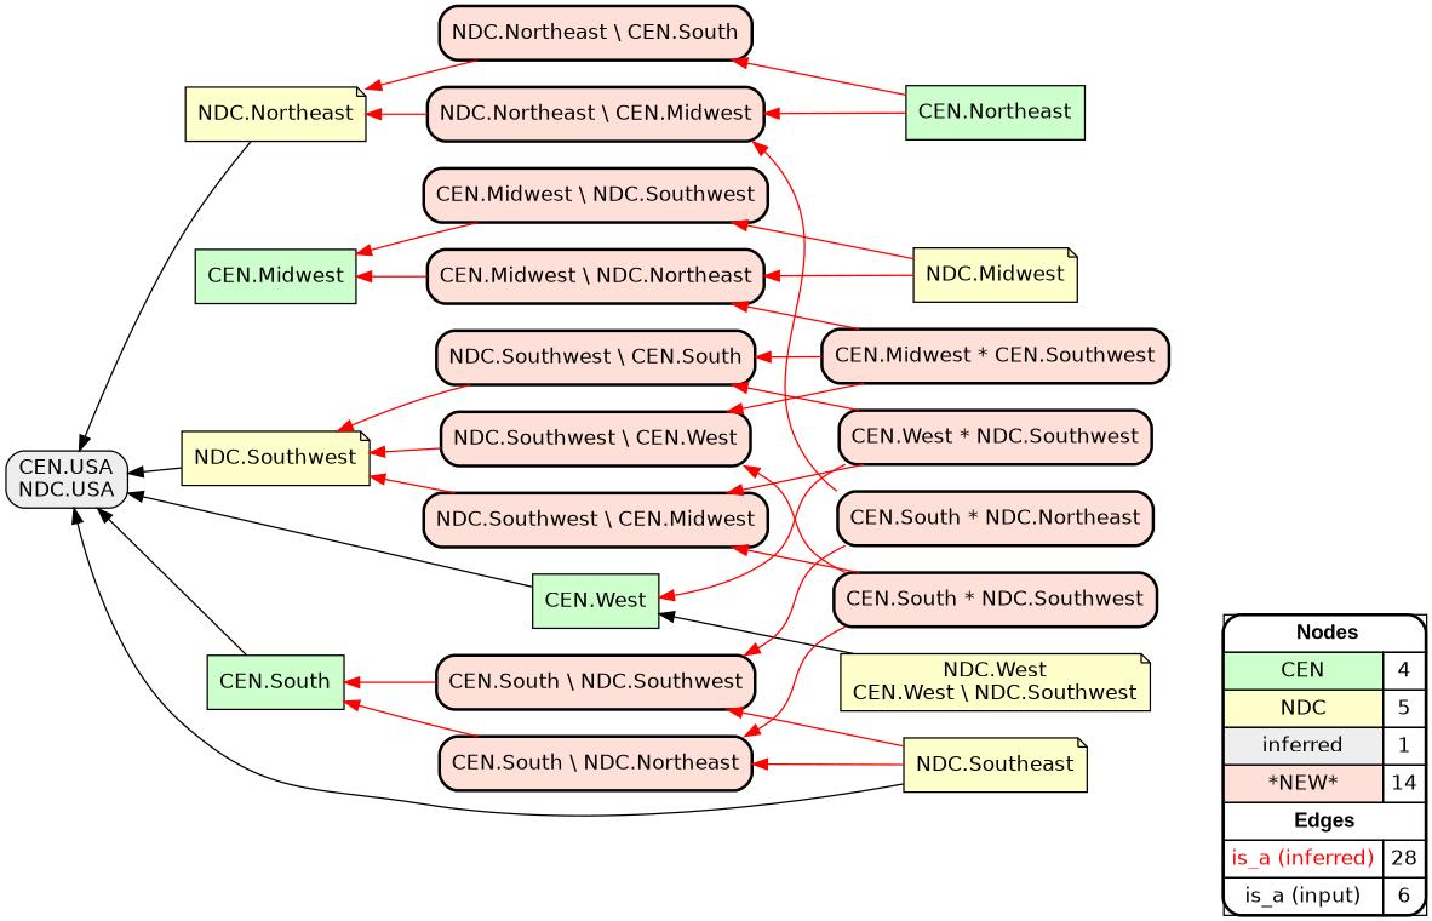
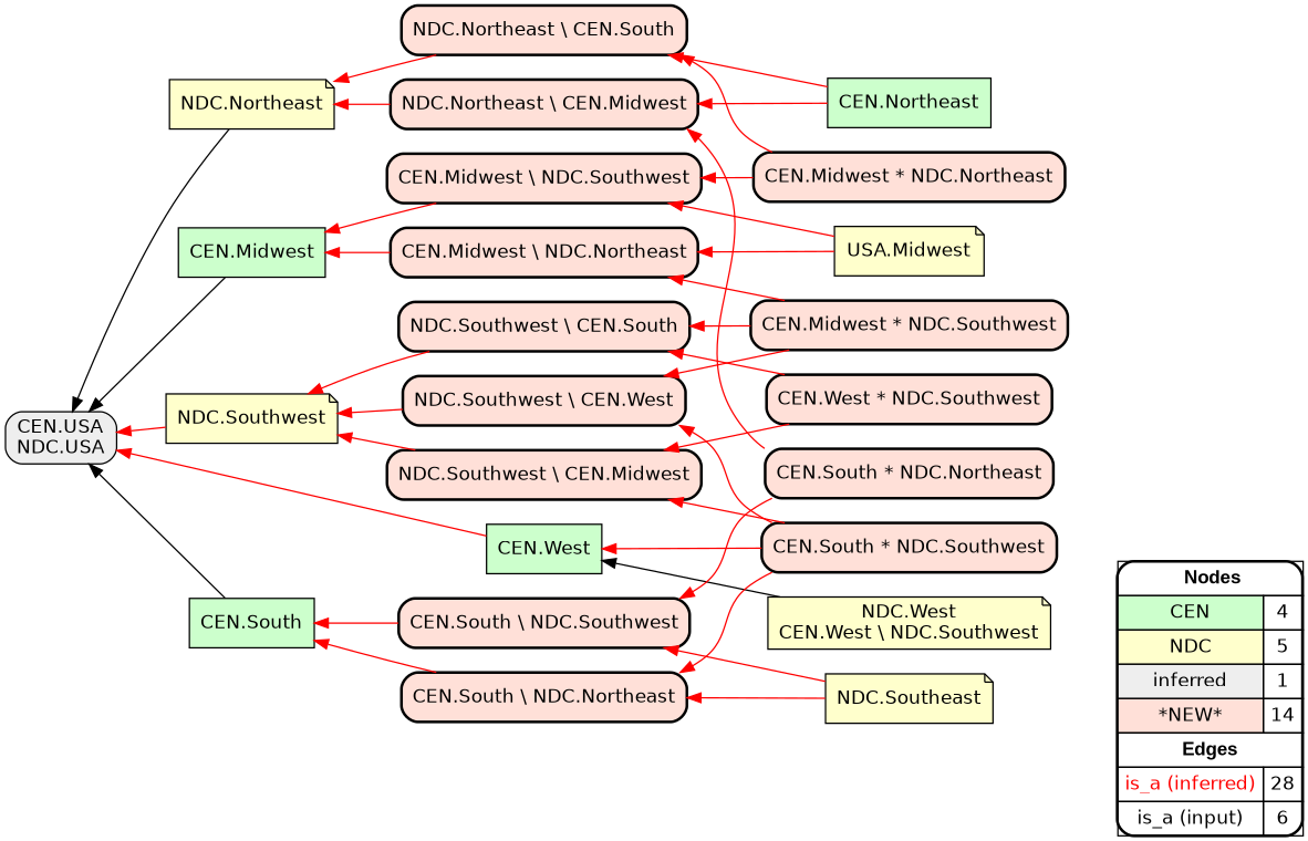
  digraph {
    rankdir=RL
    node [fillcolor="#FFE0D8" fontname=helvetica shape=box style="filled,rounded,bold"]
    edge [arrowhead=normal color="#FF0000" constraint=true penwidth=1 style=solid]
    n1 [fillcolor=white label=<   <TABLE BORDER="0" CELLBORDER="1" CELLSPACING="0" CELLPADDING="4">  <TR> <TD COLSPAN="2"><font face="Arial Black"> Nodes</font></TD> </TR>  <TR>   <TD bgcolor="#CCFFCC" fontname="helvetica">CEN</TD>   <TD>4</TD>   </TR>  <TR>   <TD bgcolor="#FFFFCC" fontname="helvetica">NDC</TD>   <TD>5</TD>   </TR>  <TR>   <TD bgcolor="#EEEEEE" fontname="helvetica">inferred</TD>   <TD>1</TD>   </TR>  <TR>   <TD bgcolor="#FFE0D8" fontname="helvetica">*NEW*</TD>   <TD>14</TD>   </TR>  <TR> <TD COLSPAN="2"><font face = "Arial Black"> Edges </font></TD> </TR>  <TR>   <TD><font color ="#FF0000">is_a (inferred)</font></TD><TD>28</TD> </TR> <TR>   <TD><font color ="#000000">is_a (input)</font></TD><TD>6</TD> </TR> </TABLE>   > margin=0]
    "CEN.West" [fillcolor="#CCFFCC" style=filled]
    "CEN.USA\nNDC.USA" [fillcolor="#EEEEEE" style="filled,rounded"]
    "CEN.Northeast" [fillcolor="#CCFFCC" style=filled]
    "NDC.Northeast \\ CEN.Midwest"
    "NDC.Northeast \\ CEN.South"
    "NDC.Northeast" [fillcolor="#FFFFCC" shape=note style=filled]
    "CEN.South" [fillcolor="#CCFFCC" style=filled]
    "CEN.Midwest" [fillcolor="#CCFFCC" style=filled]
    "NDC.West\nCEN.West \\ NDC.Southwest" [fillcolor="#FFFFCC" shape=note style=filled]
-   "NDC.Midwest" [fillcolor="#FFFFCC" shape=note style=filled]
+   "NDC.Midwest" [fillcolor="#FFFFCC" shape=note style=filled label="USA.Midwest"]
    "CEN.Midwest \\ NDC.Northeast"
    "CEN.Midwest \\ NDC.Southwest"
    "NDC.Southwest" [fillcolor="#FFFFCC" shape=note style=filled]
    "NDC.Southeast" [fillcolor="#FFFFCC" shape=note style=filled]
    "CEN.South \\ NDC.Southwest"
    "CEN.South \\ NDC.Northeast"
-   "CEN.Midwest * NDC.Southwest" [label="CEN.Midwest * CEN.Southwest"]
+   "CEN.Midwest * NDC.Southwest"
    "NDC.Southwest \\ CEN.South"
    "NDC.Southwest \\ CEN.West"
    "NDC.Southwest \\ CEN.Midwest"
+   "CEN.Midwest * NDC.Northeast"
    "CEN.West * NDC.Southwest"
    "CEN.South * NDC.Northeast"
    "CEN.South * NDC.Southwest"
    subgraph sub_1 {
      rank=source
      n1
    }
-   "CEN.West" -> "CEN.USA\nNDC.USA" [color="#000000"]
+   "CEN.West" -> "CEN.USA\nNDC.USA"
    "CEN.Northeast" -> "NDC.Northeast \\ CEN.Midwest"
    "CEN.Northeast" -> "NDC.Northeast \\ CEN.South"
    "NDC.Northeast \\ CEN.Midwest" -> "NDC.Northeast"
    "NDC.Northeast \\ CEN.South" -> "NDC.Northeast"
    "NDC.Northeast" -> "CEN.USA\nNDC.USA" [color="#000000"]
    "CEN.South" -> "CEN.USA\nNDC.USA" [color="#000000"]
-   "NDC.Southeast" -> "CEN.USA\nNDC.USA" [color="#000000"]
+   "CEN.Midwest" -> "CEN.USA\nNDC.USA" [color="#000000"]
    "NDC.West\nCEN.West \\ NDC.Southwest" -> "CEN.West" [color="#000000"]
    "NDC.Midwest" -> "CEN.Midwest \\ NDC.Northeast"
    "NDC.Midwest" -> "CEN.Midwest \\ NDC.Southwest"
    "CEN.Midwest \\ NDC.Northeast" -> "CEN.Midwest"
    "CEN.Midwest \\ NDC.Southwest" -> "CEN.Midwest"
-   "NDC.Southwest" -> "CEN.USA\nNDC.USA" [color="#000000"]
+   "NDC.Southwest" -> "CEN.USA\nNDC.USA"
    "NDC.Southeast" -> "CEN.South \\ NDC.Southwest"
    "NDC.Southeast" -> "CEN.South \\ NDC.Northeast"
    "CEN.South \\ NDC.Southwest" -> "CEN.South"
    "CEN.South \\ NDC.Northeast" -> "CEN.South"
    "CEN.Midwest * NDC.Southwest" -> "CEN.Midwest \\ NDC.Northeast"
    "CEN.Midwest * NDC.Southwest" -> "NDC.Southwest \\ CEN.South"
    "CEN.Midwest * NDC.Southwest" -> "NDC.Southwest \\ CEN.West"
    "NDC.Southwest \\ CEN.South" -> "NDC.Southwest"
    "NDC.Southwest \\ CEN.West" -> "NDC.Southwest"
    "NDC.Southwest \\ CEN.Midwest" -> "NDC.Southwest"
-   "CEN.West * NDC.Southwest" -> "CEN.West"
+   "CEN.Midwest * NDC.Northeast" -> "NDC.Northeast \\ CEN.South"
+   "CEN.Midwest * NDC.Northeast" -> "CEN.Midwest \\ NDC.Southwest"
+   "CEN.South * NDC.Southwest" -> "CEN.West"
    "CEN.West * NDC.Southwest" -> "NDC.Southwest \\ CEN.South"
    "CEN.West * NDC.Southwest" -> "NDC.Southwest \\ CEN.Midwest"
    "CEN.South * NDC.Northeast" -> "NDC.Northeast \\ CEN.Midwest"
    "CEN.South * NDC.Northeast" -> "CEN.South \\ NDC.Southwest"
    "CEN.South * NDC.Southwest" -> "CEN.South \\ NDC.Northeast"
    "CEN.South * NDC.Southwest" -> "NDC.Southwest \\ CEN.West"
    "CEN.South * NDC.Southwest" -> "NDC.Southwest \\ CEN.Midwest"
  }
